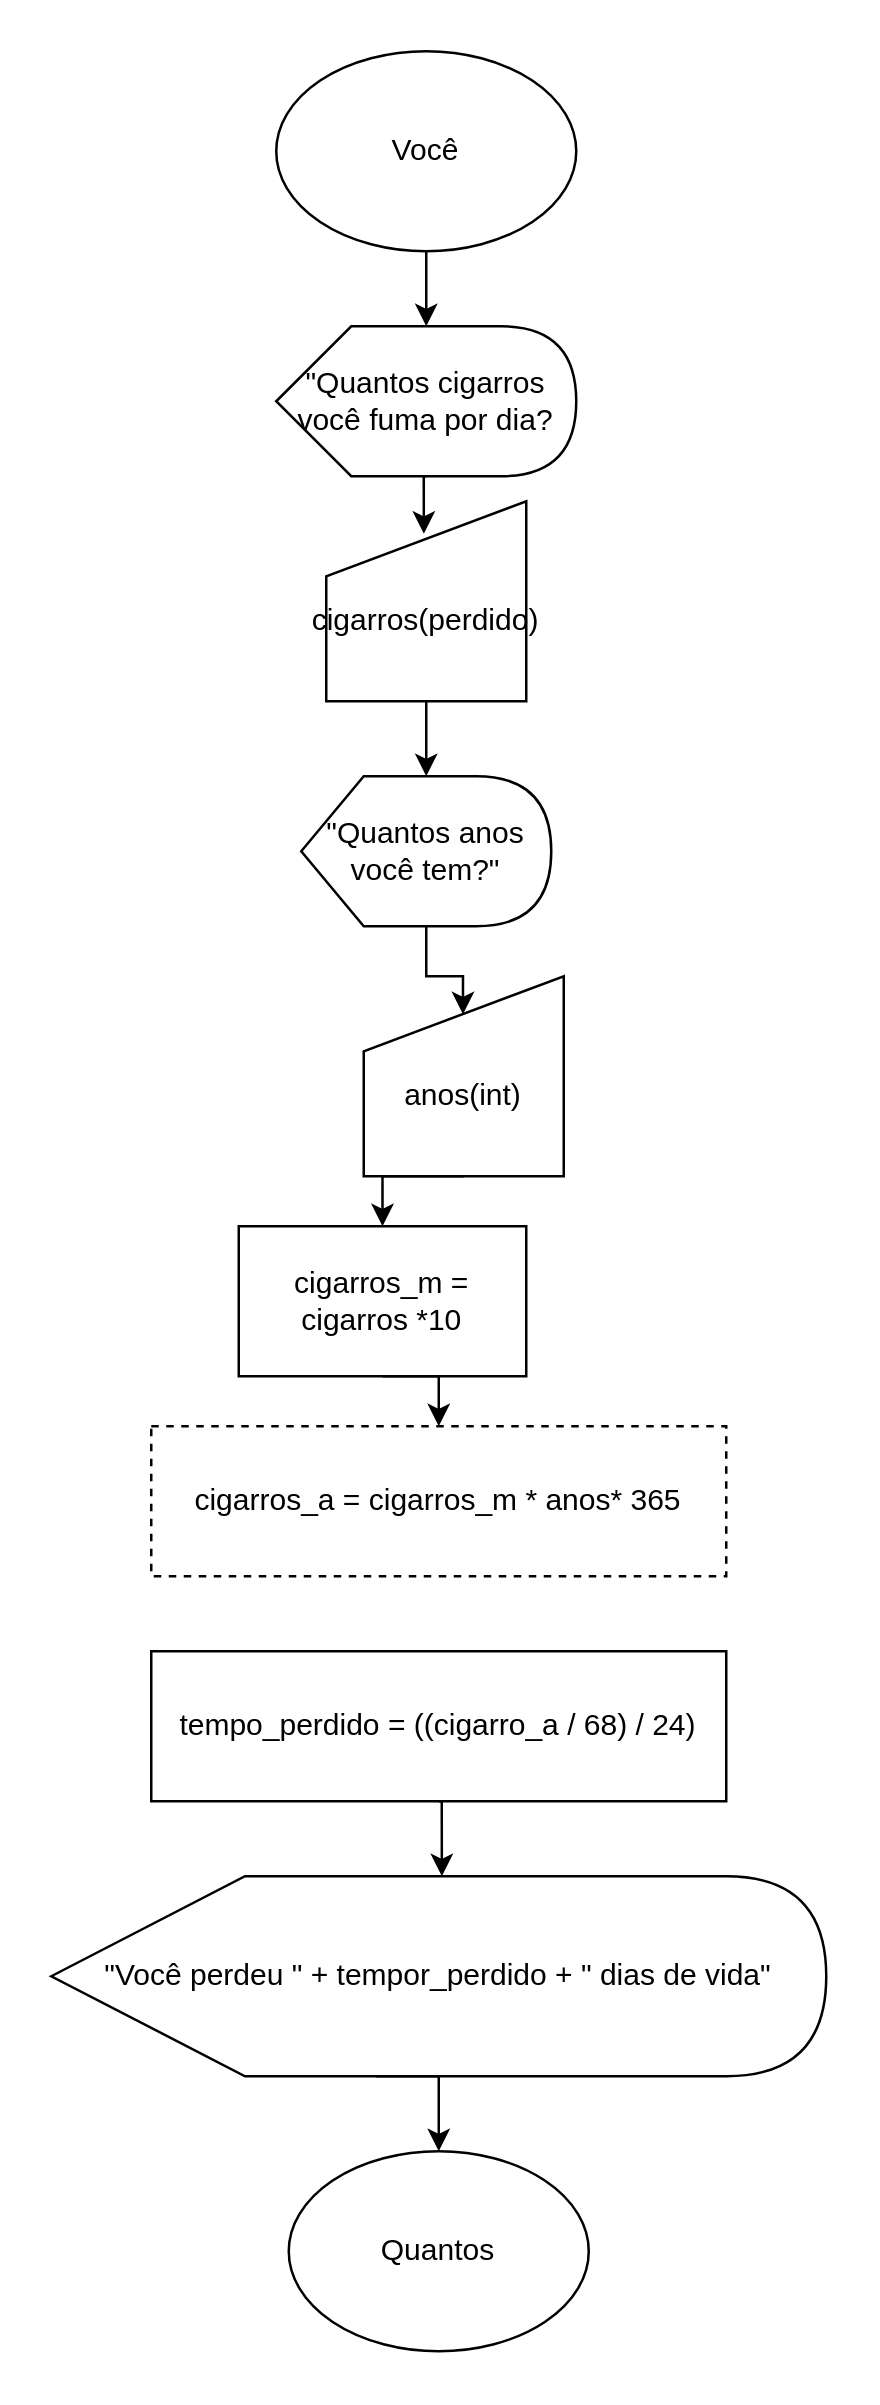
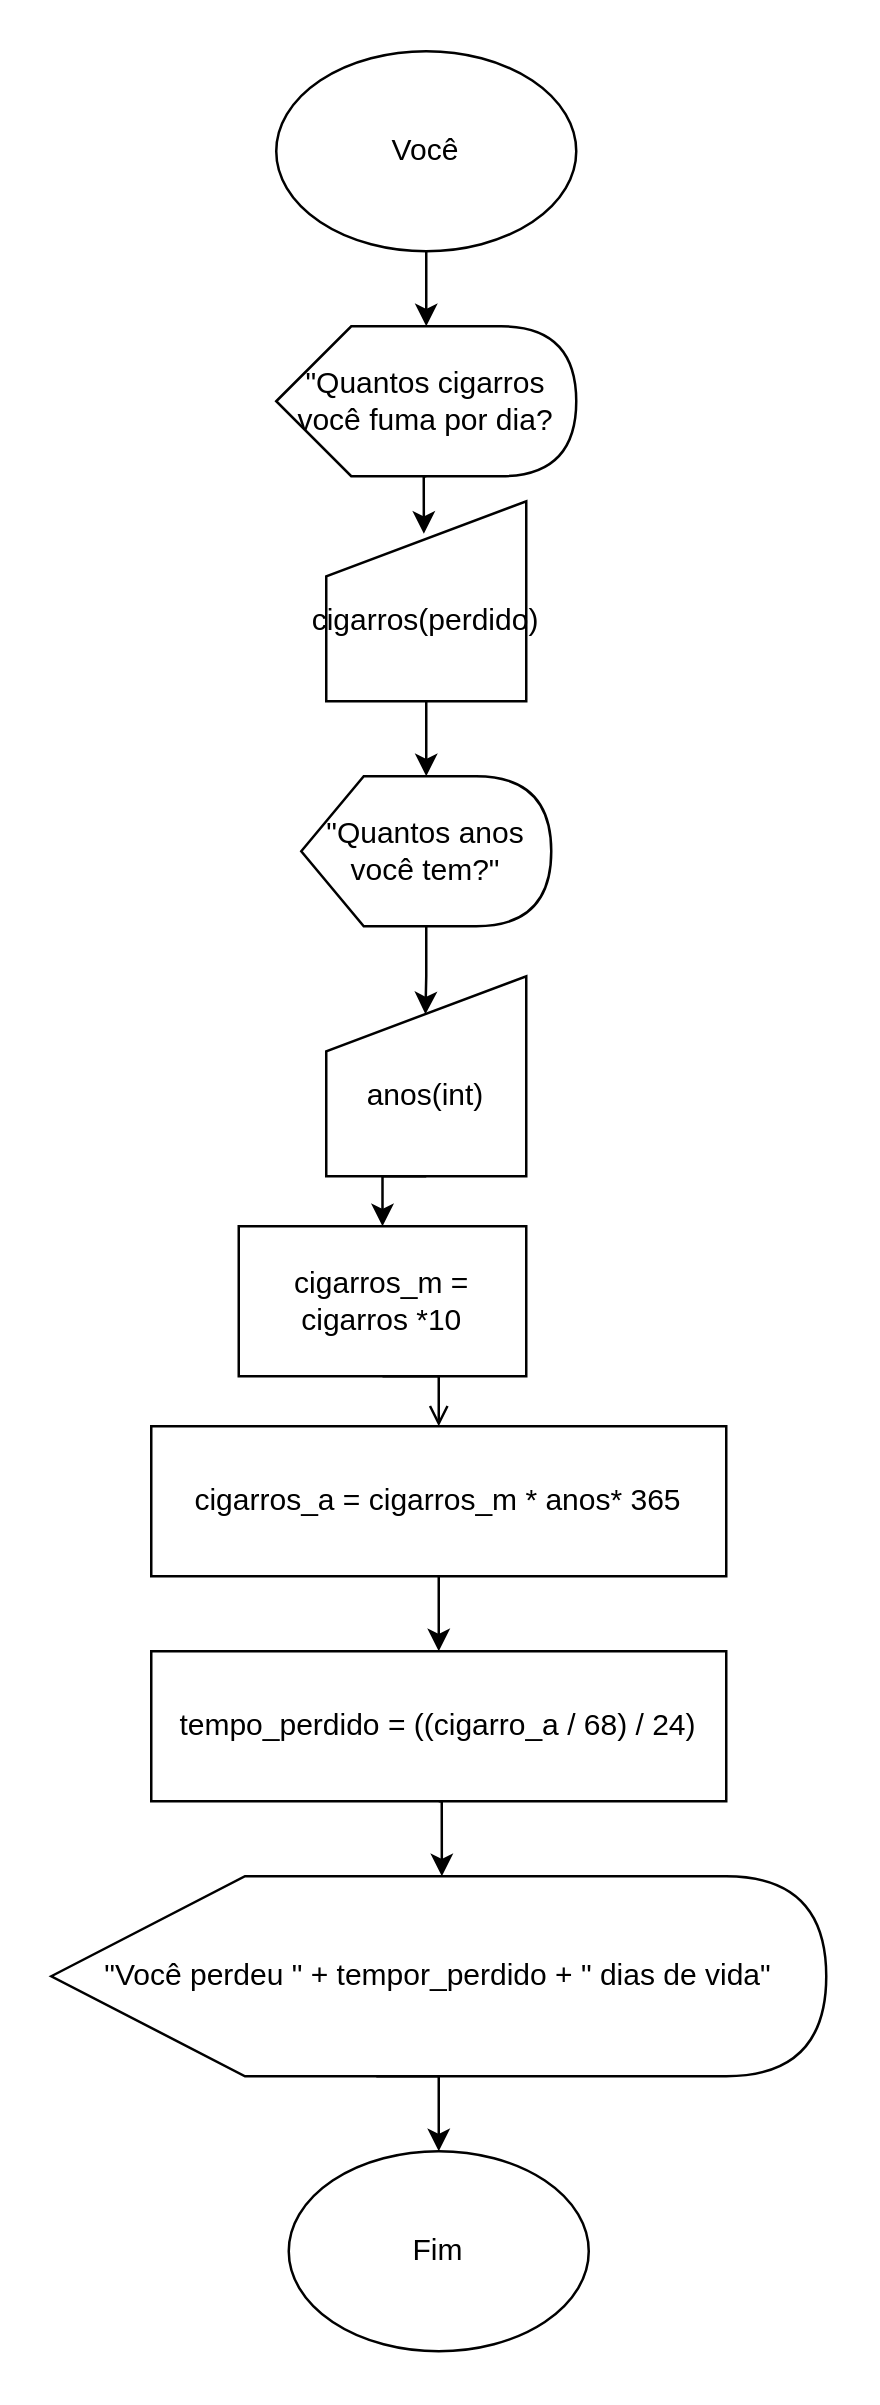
  <mxCell id="0" />
  <mxCell id="1" parent="0" />
- <mxCell id="2" style="edgeStyle=orthogonalEdgeStyle;rounded=0;orthogonalLoop=1;jettySize=auto;html=1;exitX=0.5;exitY=1;exitDx=0;exitDy=0;entryX=0.5;entryY=0;entryDx=0;entryDy=0;" edge="1" parent="1" source="3" target="9"><mxGeometry relative="1" as="geometry" /></mxCell>
+ <mxCell id="2" style="edgeStyle=orthogonalEdgeStyle;rounded=0;orthogonalLoop=1;jettySize=auto;html=1;exitX=0.5;exitY=1;exitDx=0;exitDy=0;entryX=0.5;entryY=0;entryDx=0;entryDy=0;endArrow=open;" edge="1" parent="1" source="3" target="9"><mxGeometry relative="1" as="geometry" /></mxCell>
  <mxCell id="3" value="cigarros_m = cigarros *10" style="rounded=0;whiteSpace=wrap;html=1;" vertex="1" parent="1"><mxGeometry x="95" y="490" width="115" height="60" as="geometry" /></mxCell>
  <mxCell id="4" value="" style="edgeStyle=orthogonalEdgeStyle;rounded=0;orthogonalLoop=1;jettySize=auto;html=1;" edge="1" parent="1" source="5" target="14"><mxGeometry relative="1" as="geometry" /></mxCell>
  <mxCell id="5" value="&lt;div&gt;&lt;br&gt;&lt;/div&gt;cigarros(perdido)" style="shape=manualInput;whiteSpace=wrap;html=1;" vertex="1" parent="1"><mxGeometry x="130" y="200" width="80" height="80" as="geometry" /></mxCell>
  <mxCell id="6" style="edgeStyle=orthogonalEdgeStyle;rounded=0;orthogonalLoop=1;jettySize=auto;html=1;exitX=0.5;exitY=1;exitDx=0;exitDy=0;entryX=0.5;entryY=0;entryDx=0;entryDy=0;" edge="1" parent="1" source="7" target="3"><mxGeometry relative="1" as="geometry" /></mxCell>
- <mxCell id="7" value="&lt;div&gt;&lt;span style=&quot;background-color: transparent; color: light-dark(rgb(0, 0, 0), rgb(255, 255, 255));&quot;&gt;&lt;br&gt;&lt;/span&gt;&lt;/div&gt;&lt;div&gt;&lt;span style=&quot;background-color: transparent; color: light-dark(rgb(0, 0, 0), rgb(255, 255, 255));&quot;&gt;anos(int)&lt;/span&gt;&lt;/div&gt;" style="shape=manualInput;whiteSpace=wrap;html=1;" vertex="1" parent="1"><mxGeometry x="145" y="390" width="80" height="80" as="geometry" /></mxCell>
- <mxCell id="9" value="cigarros_a = cigarros_m * anos* 365" style="rounded=0;whiteSpace=wrap;html=1;dashed=1;" vertex="1" parent="1"><mxGeometry x="60" y="570" width="230" height="60" as="geometry" /></mxCell>
+ <mxCell id="7" value="&lt;div&gt;&lt;span style=&quot;background-color: transparent; color: light-dark(rgb(0, 0, 0), rgb(255, 255, 255));&quot;&gt;&lt;br&gt;&lt;/span&gt;&lt;/div&gt;&lt;div&gt;&lt;span style=&quot;background-color: transparent; color: light-dark(rgb(0, 0, 0), rgb(255, 255, 255));&quot;&gt;anos(int)&lt;/span&gt;&lt;/div&gt;" style="shape=manualInput;whiteSpace=wrap;html=1;" vertex="1" parent="1"><mxGeometry x="130" y="390" width="80" height="80" as="geometry" /></mxCell>
+ <mxCell id="8" value="" style="edgeStyle=orthogonalEdgeStyle;rounded=0;orthogonalLoop=1;jettySize=auto;html=1;" edge="1" parent="1" source="9" target="19"><mxGeometry relative="1" as="geometry" /></mxCell>
+ <mxCell id="9" value="cigarros_a = cigarros_m * anos* 365" style="rounded=0;whiteSpace=wrap;html=1;" vertex="1" parent="1"><mxGeometry x="60" y="570" width="230" height="60" as="geometry" /></mxCell>
  <mxCell id="10" style="edgeStyle=orthogonalEdgeStyle;rounded=0;orthogonalLoop=1;jettySize=auto;html=1;exitX=0;exitY=0;exitDx=130;exitDy=80;exitPerimeter=0;entryX=0.5;entryY=0;entryDx=0;entryDy=0;" edge="1" parent="1" source="11" target="17"><mxGeometry relative="1" as="geometry" /></mxCell>
  <mxCell id="11" value="&quot;Você perdeu &quot; + tempor_perdido + &quot; dias de vida&quot;" style="shape=display;whiteSpace=wrap;html=1;" vertex="1" parent="1"><mxGeometry x="20" y="750" width="310" height="80" as="geometry" /></mxCell>
  <mxCell id="12" value="&quot;Quantos cigarros você fuma por dia?" style="shape=display;whiteSpace=wrap;html=1;" vertex="1" parent="1"><mxGeometry x="110" y="130" width="120" height="60" as="geometry" /></mxCell>
  <mxCell id="13" value="" style="edgeStyle=orthogonalEdgeStyle;rounded=0;orthogonalLoop=1;jettySize=auto;html=1;entryX=0.496;entryY=0.19;entryDx=0;entryDy=0;entryPerimeter=0;" edge="1" parent="1" source="14" target="7"><mxGeometry relative="1" as="geometry" /></mxCell>
  <mxCell id="14" value="&quot;Quantos anos você tem?&quot;" style="shape=display;whiteSpace=wrap;html=1;" vertex="1" parent="1"><mxGeometry x="120" y="310" width="100" height="60" as="geometry" /></mxCell>
  <mxCell id="15" value="" style="edgeStyle=orthogonalEdgeStyle;rounded=0;orthogonalLoop=1;jettySize=auto;html=1;" edge="1" parent="1" source="16" target="12"><mxGeometry relative="1" as="geometry" /></mxCell>
  <mxCell id="16" value="Você" style="ellipse;whiteSpace=wrap;html=1;" vertex="1" parent="1"><mxGeometry x="110" y="20" width="120" height="80" as="geometry" /></mxCell>
- <mxCell id="17" value="Quantos" style="ellipse;whiteSpace=wrap;html=1;" vertex="1" parent="1"><mxGeometry x="115" y="860" width="120" height="80" as="geometry" /></mxCell>
+ <mxCell id="17" value="Fim" style="ellipse;whiteSpace=wrap;html=1;" vertex="1" parent="1"><mxGeometry x="115" y="860" width="120" height="80" as="geometry" /></mxCell>
  <mxCell id="18" style="edgeStyle=orthogonalEdgeStyle;rounded=0;orthogonalLoop=1;jettySize=auto;html=1;exitX=0;exitY=0;exitDx=60;exitDy=60;exitPerimeter=0;entryX=0.488;entryY=0.163;entryDx=0;entryDy=0;entryPerimeter=0;" edge="1" parent="1" source="12" target="5"><mxGeometry relative="1" as="geometry" /></mxCell>
  <mxCell id="19" value="tempo_perdido = ((cigarro_a / 68) / 24)" style="rounded=0;whiteSpace=wrap;html=1;" vertex="1" parent="1"><mxGeometry x="60" y="660" width="230" height="60" as="geometry" /></mxCell>
  <mxCell id="20" style="edgeStyle=orthogonalEdgeStyle;rounded=0;orthogonalLoop=1;jettySize=auto;html=1;exitX=0.5;exitY=1;exitDx=0;exitDy=0;entryX=0.504;entryY=0;entryDx=0;entryDy=0;entryPerimeter=0;" edge="1" parent="1" source="19" target="11"><mxGeometry relative="1" as="geometry" /></mxCell>
